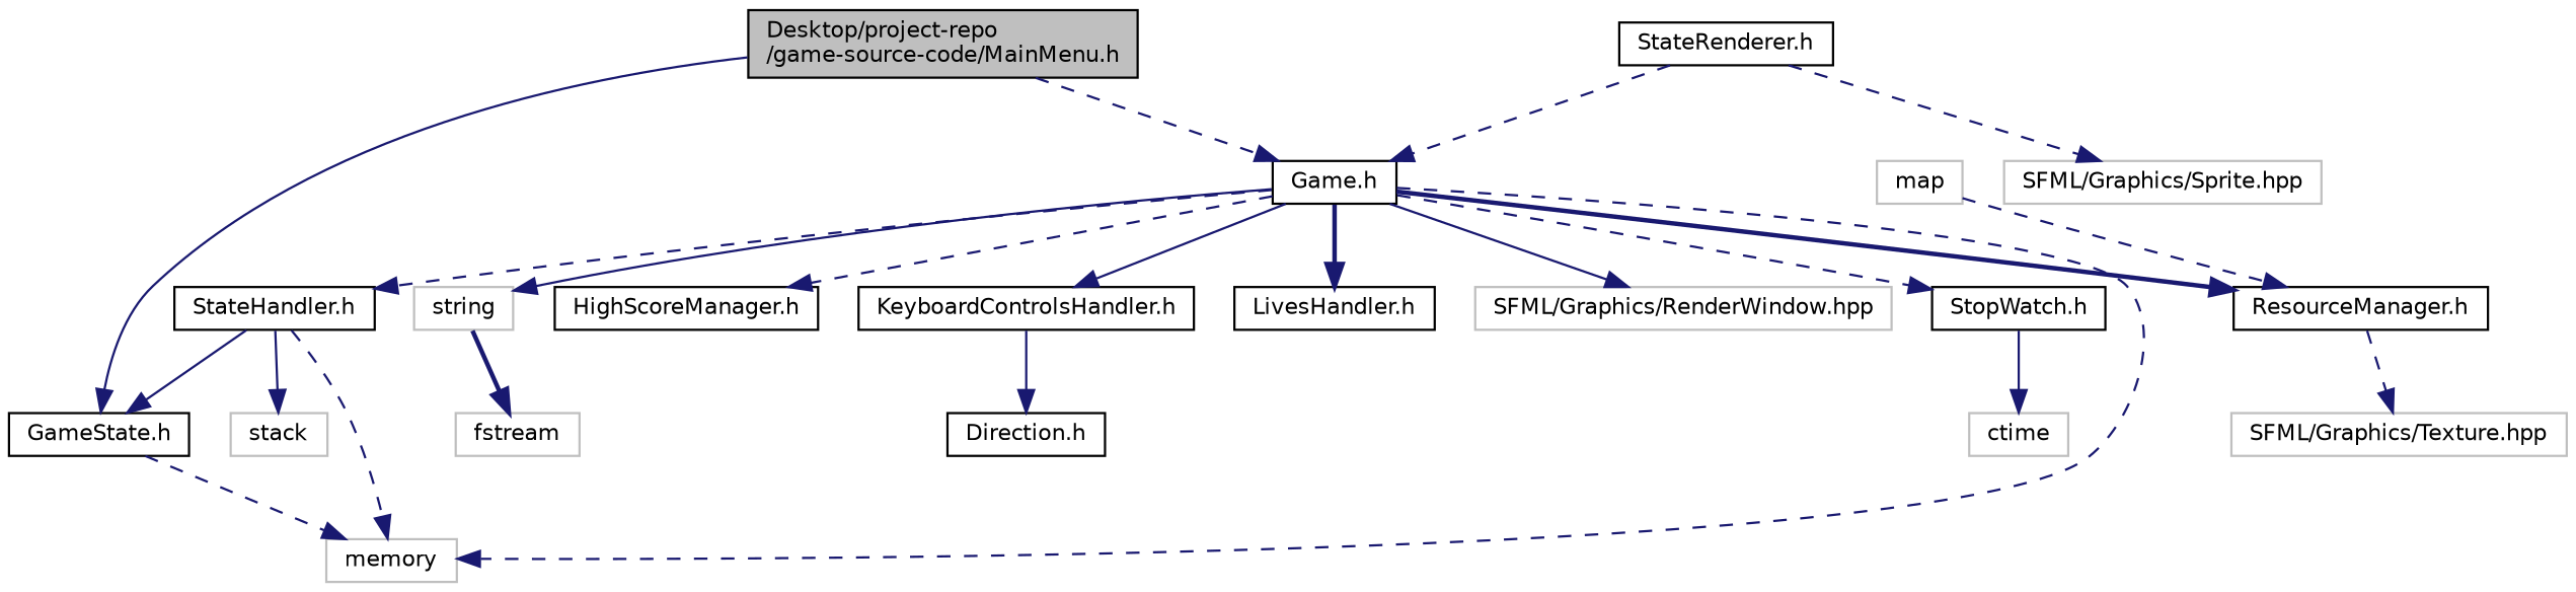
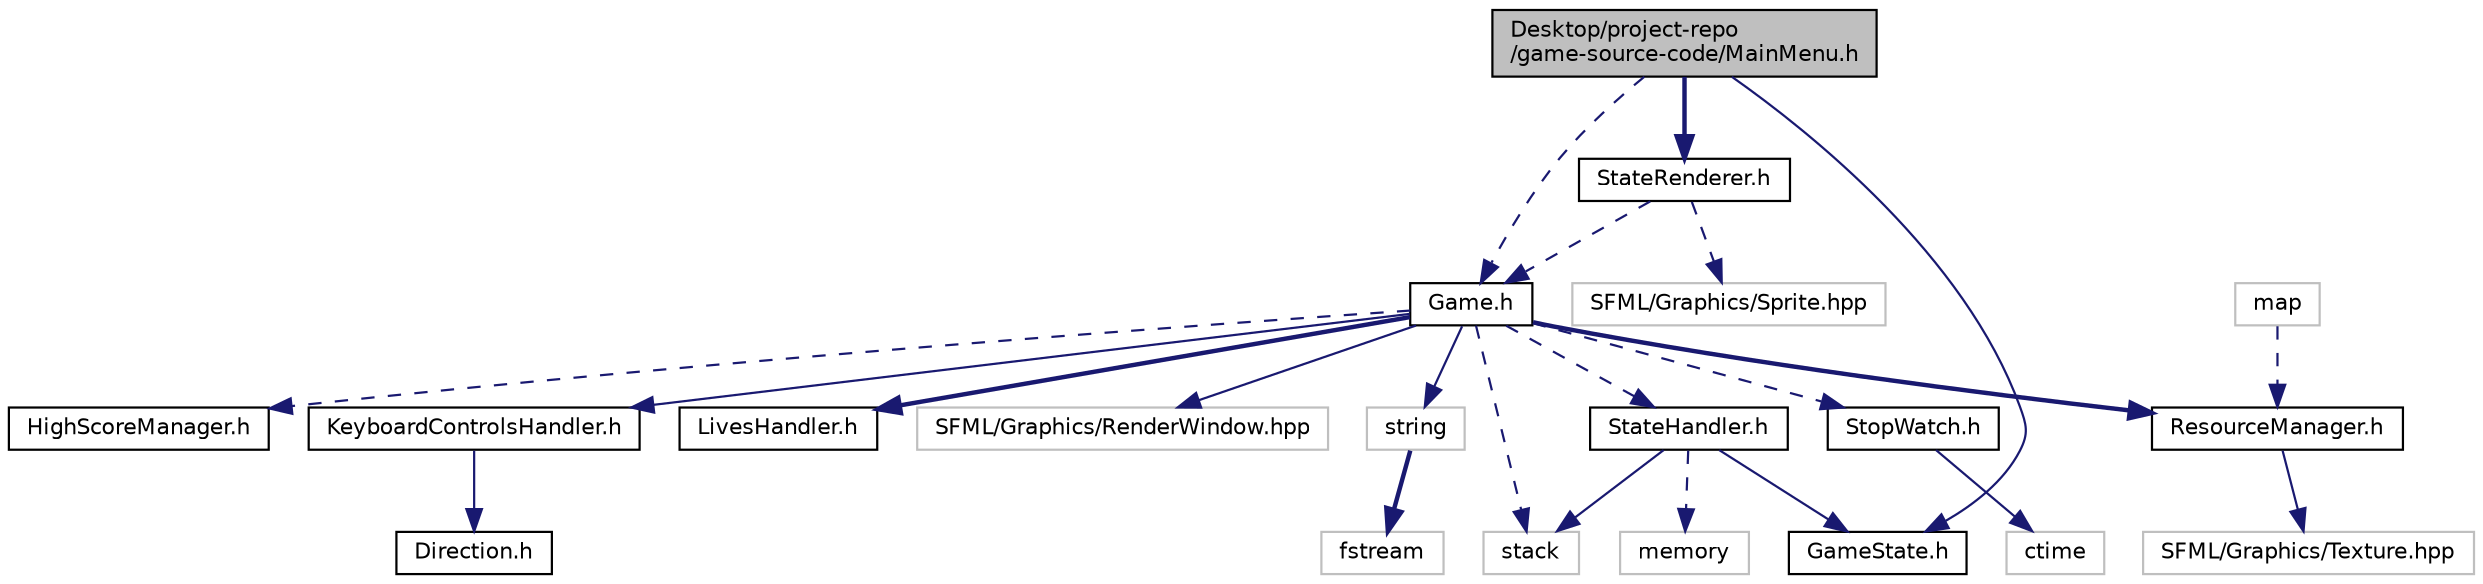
  digraph {
    node [color=black fillcolor=white fontname=Helvetica fontsize=10 shape=record style=filled]
    edge [color=midnightblue fontname=Helvetica fontsize=10 labelfontname=Helvetica labelfontsize=10 style=dashed]
    n1 [fillcolor=grey75 fontcolor=black height=0.2 label="Desktop/project-repo\l/game-source-code/MainMenu.h" width=0.4]
    n2 [height=0.2 label="Game.h" width=0.4]
    n3 [height=0.2 label="GameState.h" width=0.4]
    n4 [height=0.2 label="StateRenderer.h" width=0.4]
    n5 [color=grey75 height=0.2 label="SFML/Graphics/RenderWindow.hpp" width=0.4]
    n6 [color=grey75 height=0.2 label=memory width=0.4]
    n7 [color=grey75 height=0.2 label=string width=0.4]
    n8 [height=0.2 label="HighScoreManager.h" width=0.4]
    n9 [height=0.2 label="KeyboardControlsHandler.h" width=0.4]
    n10 [height=0.2 label="LivesHandler.h" width=0.4]
    n11 [height=0.2 label="ResourceManager.h" width=0.4]
    n12 [height=0.2 label="StateHandler.h" width=0.4]
    n13 [height=0.2 label="StopWatch.h" width=0.4]
    n14 [color=grey75 height=0.2 label="SFML/Graphics/Sprite.hpp" width=0.4]
    n15 [color=grey75 height=0.2 label=fstream width=0.4]
    n16 [height=0.2 label="Direction.h" width=0.4]
    n17 [color=grey75 height=0.2 label="SFML/Graphics/Texture.hpp" width=0.4]
    n18 [color=grey75 height=0.2 label=stack width=0.4]
    n19 [color=grey75 height=0.2 label=ctime width=0.4]
    n20 [color=grey75 height=0.2 label=map width=0.4]
    n1 -> n2
    n1 -> n3 [style=solid]
+   n1 -> n4 [style=bold]
    n2 -> n5 [style=solid]
-   n2 -> n6
+   n2 -> n18
    n2 -> n7 [style=solid]
    n2 -> n8
    n2 -> n9 [style=solid]
    n2 -> n10 [style=bold]
    n2 -> n11 [style=bold]
    n2 -> n12
    n2 -> n13
-   n3 -> n6
    n4 -> n2
    n4 -> n14
    n7 -> n15 [style=bold]
    n9 -> n16 [style=solid]
-   n11 -> n17
+   n11 -> n17 [style=solid]
    n12 -> n3 [style=solid]
    n12 -> n6
    n12 -> n18 [style=solid]
    n13 -> n19 [style=solid]
    n20 -> n11
  }
